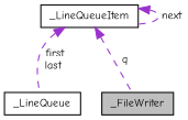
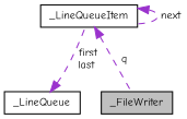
  digraph {
    fontname="Comic Neue"
    node [color=black fillcolor=white fontname="Comic Neue" fontsize=10 shape=record style=filled]
    edge [color=darkorchid3 dir=back fontname="Comic Neue" fontsize=10 labelfontname=Helvetica labelfontsize=10 style=dashed]
    n1 [fillcolor=grey75 fontcolor=black height=0.2 label=_FileWriter width=0.4]
    n2 [height=0.2 label=_LineQueue width=0.4]
    n3 [height=0.2 label=_LineQueueItem width=0.4]
    n3 -> n1 [label=" q"]
-   n3 -> n2 [label=" first\nlast"]
+   n2 -> n3 [label=" first\nlast"]
    n3 -> n3 [label=" next"]
  }
